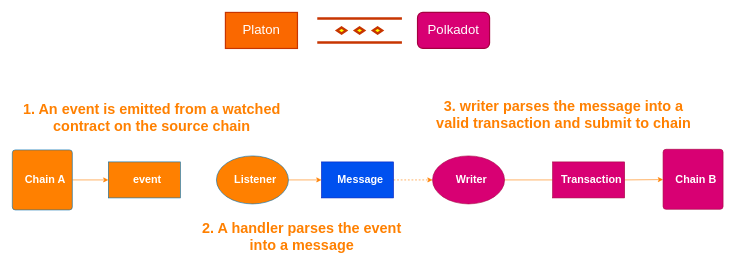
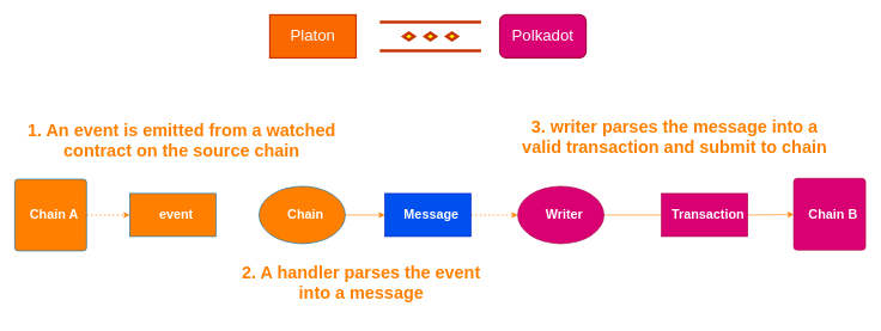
  <mxCell id="0" />
  <mxCell id="1" parent="0" />
  <mxCell id="2" value="" style="verticalLabelPosition=bottom;verticalAlign=top;html=1;shape=mxgraph.flowchart.parallel_mode;pointerEvents=1;rounded=1;labelBackgroundColor=none;strokeWidth=4;fillColor=#fa6800;fontColor=#ffffff;strokeColor=#C73500;" parent="1" vertex="1"><mxGeometry x="528" y="30" width="141" height="40" as="geometry" /></mxCell>
  <mxCell id="3" value="&lt;font style=&quot;font-size: 22px&quot;&gt;Platon&lt;/font&gt;" style="whiteSpace=wrap;html=1;strokeColor=#C73500;strokeWidth=2;fillColor=#fa6800;fontColor=#ffffff;rounded=0;" parent="1" vertex="1"><mxGeometry x="375" y="20" width="120" height="60" as="geometry" /></mxCell>
  <mxCell id="4" value="&lt;font style=&quot;font-size: 22px&quot;&gt;Polkadot&lt;/font&gt;" style="rounded=1;whiteSpace=wrap;html=1;strokeColor=#A50040;strokeWidth=2;fillColor=#d80073;fontColor=#ffffff;" parent="1" vertex="1"><mxGeometry x="695" y="20" width="120" height="60" as="geometry" /></mxCell>
- <mxCell id="5" value="" style="edgeStyle=none;rounded=0;orthogonalLoop=1;jettySize=auto;html=1;fontColor=#99FF99;strokeColor=#FF8000;" parent="1" source="6" target="7" edge="1"><mxGeometry relative="1" as="geometry" /></mxCell>
+ <mxCell id="5" value="" style="edgeStyle=none;rounded=0;orthogonalLoop=1;jettySize=auto;html=1;fontColor=#99FF99;strokeColor=#FF8000;dashed=1;" parent="1" source="6" target="7" edge="1"><mxGeometry relative="1" as="geometry" /></mxCell>
  <mxCell id="6" value="Chain A" style="html=1;shadow=0;dashed=0;shape=mxgraph.bootstrap.rrect;rSize=5;strokeColor=#006EAF;strokeWidth=1;fontColor=#ffffff;whiteSpace=wrap;align=center;verticalAlign=middle;spacingLeft=10;fontStyle=1;fontSize=18;fillColor=#FF8000;" parent="1" vertex="1"><mxGeometry x="20" y="249" width="100" height="100" as="geometry" /></mxCell>
  <mxCell id="7" value="event" style="whiteSpace=wrap;html=1;shadow=0;dashed=0;fontSize=18;fontColor=#ffffff;fontStyle=1;strokeColor=#006EAF;strokeWidth=1;spacingLeft=10;fillColor=#FF8000;" parent="1" vertex="1"><mxGeometry x="180" y="269" width="120" height="60" as="geometry" /></mxCell>
  <mxCell id="8" value="" style="edgeStyle=none;rounded=0;orthogonalLoop=1;jettySize=auto;html=1;strokeColor=#FF8000;fontColor=#FF8000;exitX=1;exitY=0.5;exitDx=0;exitDy=0;" parent="1" source="13" target="10" edge="1"><mxGeometry relative="1" as="geometry"><mxPoint x="464.25" as="sourcePoint" y="299" /></mxGeometry></mxCell>
  <mxCell id="9" value="" style="edgeStyle=none;rounded=0;orthogonalLoop=1;jettySize=auto;html=1;strokeColor=#FF8000;fontColor=#FF8000;dashed=1;" parent="1" source="10" target="12" edge="1"><mxGeometry relative="1" as="geometry" /></mxCell>
  <mxCell id="10" value="Message" style="whiteSpace=wrap;html=1;shadow=0;dashed=0;fontSize=18;fontColor=#ffffff;fontStyle=1;strokeColor=#001DBC;strokeWidth=1;fillColor=#0050ef;spacingLeft=10;" parent="1" vertex="1"><mxGeometry x="535" y="269" width="120" height="60" as="geometry" /></mxCell>
  <mxCell id="11" value="" style="edgeStyle=none;rounded=0;orthogonalLoop=1;jettySize=auto;html=1;strokeColor=#FF8000;fontColor=#FF8000;endArrow=none;" parent="1" source="12" target="15" edge="1"><mxGeometry relative="1" as="geometry" /></mxCell>
  <mxCell id="12" value="Writer" style="ellipse;whiteSpace=wrap;html=1;shadow=0;dashed=0;fontSize=18;fontColor=#ffffff;fontStyle=1;strokeColor=#A50040;strokeWidth=1;fillColor=#d80073;spacingLeft=10;" parent="1" vertex="1"><mxGeometry x="720" y="259" width="120" height="80" as="geometry" /></mxCell>
- <mxCell id="13" value="Listener" style="ellipse;whiteSpace=wrap;html=1;shadow=0;dashed=0;fontSize=18;fontColor=#ffffff;fontStyle=1;strokeColor=#006EAF;strokeWidth=1;fillColor=#FF8000;spacingLeft=10;" parent="1" vertex="1"><mxGeometry x="360" y="259" width="120" height="80" as="geometry" /></mxCell>
+ <mxCell id="13" value="Chain" style="ellipse;whiteSpace=wrap;html=1;shadow=0;dashed=0;fontSize=18;fontColor=#ffffff;fontStyle=1;strokeColor=#006EAF;strokeWidth=1;fillColor=#FF8000;spacingLeft=10;" parent="1" vertex="1"><mxGeometry x="360" y="259" width="120" height="80" as="geometry" /></mxCell>
  <mxCell id="14" style="edgeStyle=none;rounded=0;orthogonalLoop=1;jettySize=auto;html=1;exitX=1;exitY=0.5;exitDx=0;exitDy=0;strokeColor=#FF8000;fontColor=#FF8000;" parent="1" source="15" target="16" edge="1"><mxGeometry relative="1" as="geometry" /></mxCell>
  <mxCell id="15" value="Transaction" style="whiteSpace=wrap;html=1;shadow=0;dashed=0;fontSize=18;fontColor=#ffffff;fontStyle=1;strokeColor=#A50040;strokeWidth=1;fillColor=#d80073;spacingLeft=10;" parent="1" vertex="1"><mxGeometry x="920" y="269" width="120" height="60" as="geometry" /></mxCell>
  <mxCell id="16" value="Chain B" style="html=1;shadow=0;dashed=0;shape=mxgraph.bootstrap.rrect;rSize=5;strokeColor=#A50040;strokeWidth=1;fontColor=#ffffff;whiteSpace=wrap;align=center;verticalAlign=middle;spacingLeft=10;fontStyle=1;fontSize=18;fillColor=#d80073;" parent="1" vertex="1"><mxGeometry x="1104" y="248" width="100" height="100" as="geometry" /></mxCell>
  <mxCell id="17" value="1. An event is emitted from a watched &lt;br&gt;contract on the source chain" style="text;strokeColor=none;fillColor=none;html=1;fontSize=24;fontStyle=1;verticalAlign=middle;align=center;fontColor=#FF8000;" parent="1" vertex="1"><mxGeometry x="40" y="150" width="424" height="90" as="geometry" /></mxCell>
  <mxCell id="18" value="2. A handler parses the event &lt;br&gt;into a message" style="text;strokeColor=none;fillColor=none;html=1;fontSize=24;fontStyle=1;verticalAlign=middle;align=center;fontColor=#FF8000;" parent="1" vertex="1"><mxGeometry x="290" y="349" width="424" height="90" as="geometry" /></mxCell>
  <mxCell id="19" value="3. writer parses the message&amp;nbsp;into a &lt;br&gt;valid transaction and submit to chain" style="text;strokeColor=none;fillColor=none;html=1;fontSize=24;fontStyle=1;verticalAlign=middle;align=center;fontColor=#FF8000;" parent="1" vertex="1"><mxGeometry x="711" y="145" width="453" height="90" as="geometry" /></mxCell>
